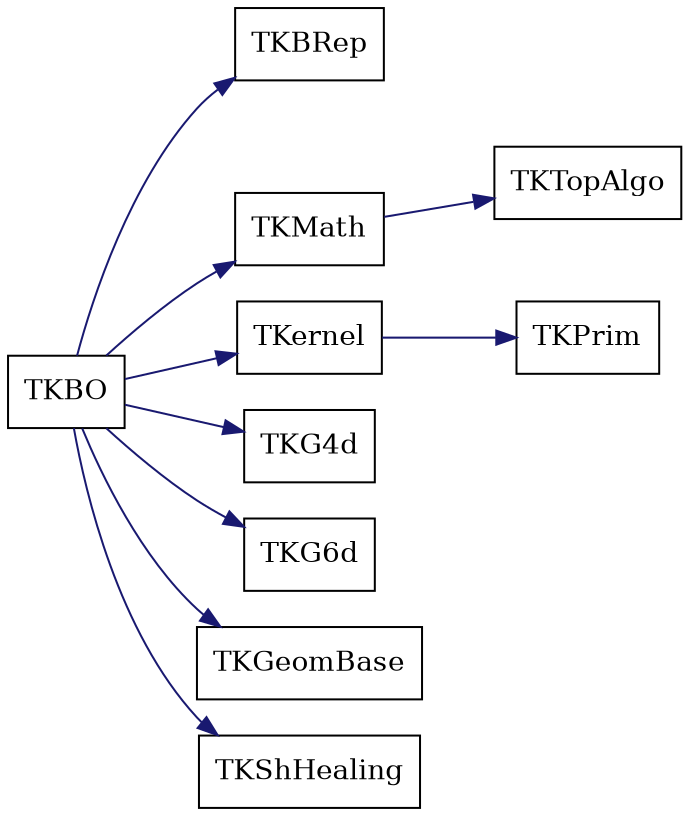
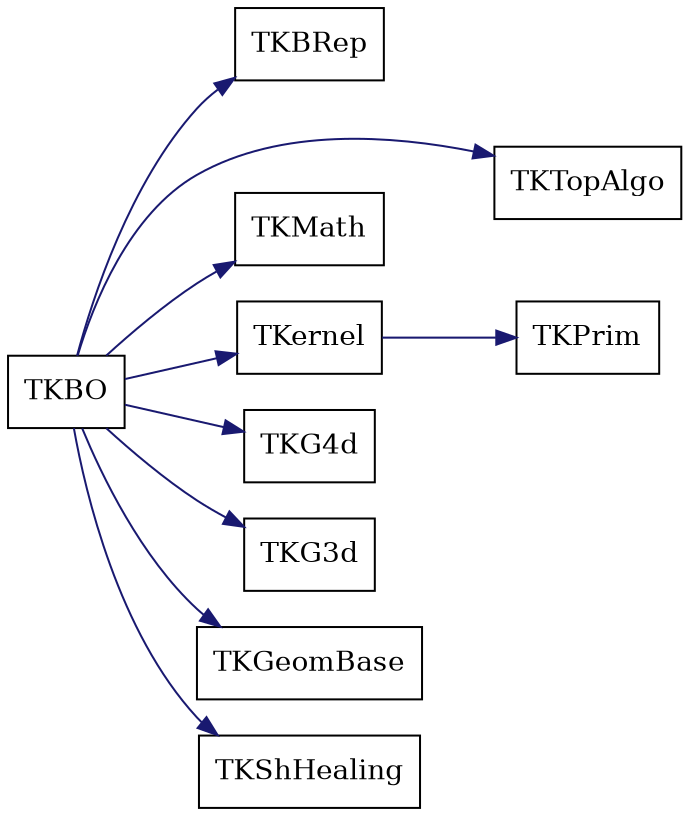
  digraph {
    aspect=1
    rankdir=LR
    node [shape=box]
    edge [color=midnightblue style=solid]
    TKBO
    TKBRep
    TKTopAlgo
    TKMath
    TKernel
    n6 [label=TKG4d]
-   TKG3d [label=TKG6d]
+   TKG3d
    TKGeomBase
    TKShHealing
    TKPrim
    TKBO -> TKBRep
-   TKMath -> TKTopAlgo
+   TKBO -> TKTopAlgo
    TKBO -> TKMath
    TKBO -> TKernel
    TKBO -> n6
    TKBO -> TKG3d
    TKBO -> TKGeomBase
    TKBO -> TKShHealing
    TKernel -> TKPrim
  }
